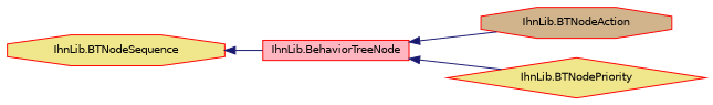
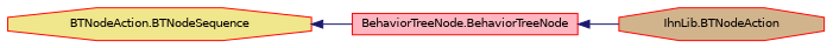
  digraph {
    rankdir=LR
    node [color=red fillcolor=khaki fontname=Helvetica fontsize=10 shape=octagon style=filled]
    edge [color=midnightblue dir=back fontname=Helvetica fontsize=10 labelfontname=Helvetica labelfontsize=10 style=solid]
-   n1 [fillcolor=lightpink height=0.2 label="IhnLib.BehaviorTreeNode" shape=box width=0.4]
+   n1 [fillcolor=lightpink height=0.2 label="BehaviorTreeNode.BehaviorTreeNode" shape=box width=0.4]
    n2 [fillcolor=tan height=0.2 label="IhnLib.BTNodeAction" width=0.4]
-   n3 [height=0.2 label="IhnLib.BTNodePriority" shape=diamond width=0.4]
-   n4 [height=0.2 label="IhnLib.BTNodeSequence" width=0.4]
+   n4 [height=0.2 label="BTNodeAction.BTNodeSequence" width=0.4]
    n1 -> n2
-   n1 -> n3
    n4 -> n1
  }
